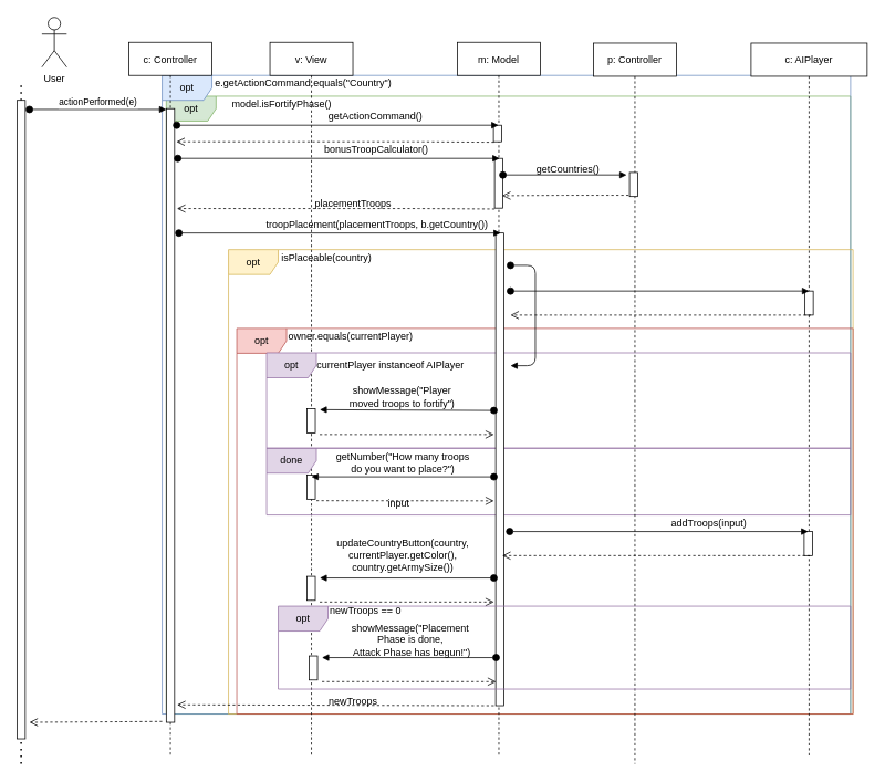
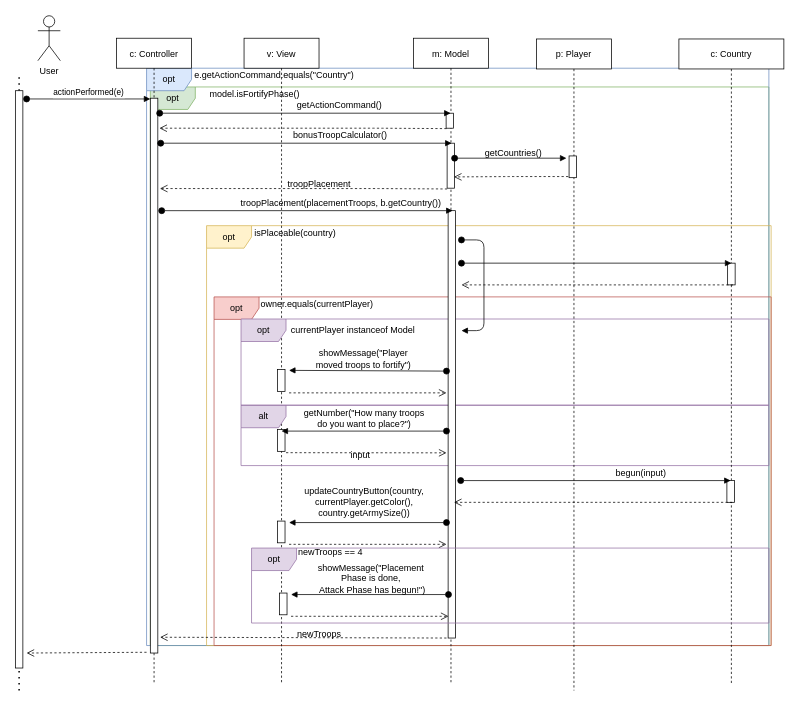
  <mxCell id="0" />
  <mxCell id="1" parent="0" />
  <mxCell id="2" value="opt" style="shape=umlFrame;whiteSpace=wrap;html=1;fillColor=#d5e8d4;strokeColor=#82b366;" parent="1" vertex="1"><mxGeometry x="199.99" y="115" width="825" height="745" as="geometry" /></mxCell>
  <mxCell id="3" value="opt" style="shape=umlFrame;whiteSpace=wrap;html=1;fillColor=#dae8fc;strokeColor=#6c8ebf;" parent="1" vertex="1"><mxGeometry x="194.99" y="90" width="830" height="770" as="geometry" /></mxCell>
  <mxCell id="4" value="opt" style="shape=umlFrame;whiteSpace=wrap;html=1;fillColor=#fff2cc;strokeColor=#d6b656;" parent="1" vertex="1"><mxGeometry x="274.99" y="300" width="753" height="560" as="geometry" /></mxCell>
  <mxCell id="5" value="owner.equals(currentPlayer)" style="text;html=1;align=center;verticalAlign=middle;resizable=0;points=[];autosize=1;" parent="1" vertex="1"><mxGeometry x="336.99" y="395" width="170" height="20" as="geometry" /></mxCell>
  <mxCell id="6" value="opt" style="shape=umlFrame;whiteSpace=wrap;html=1;fillColor=#f8cecc;strokeColor=#b85450;" parent="1" vertex="1"><mxGeometry x="284.99" y="395" width="743" height="465" as="geometry" /></mxCell>
  <mxCell id="7" value="v: View" style="shape=umlLifeline;perimeter=lifelinePerimeter;container=1;collapsible=0;recursiveResize=0;rounded=0;shadow=0;strokeWidth=1;" parent="1" vertex="1"><mxGeometry x="325" y="50" width="100" height="860" as="geometry" /></mxCell>
  <mxCell id="8" value="" style="points=[];perimeter=orthogonalPerimeter;rounded=0;shadow=0;strokeWidth=1;" parent="7" vertex="1"><mxGeometry x="44.65" y="442" width="10" height="29" as="geometry" /></mxCell>
  <mxCell id="9" value="" style="html=1;verticalAlign=bottom;endArrow=open;dashed=1;endSize=8;exitX=0.56;exitY=0.614;exitDx=0;exitDy=0;exitPerimeter=0;" parent="1" edge="1"><mxGeometry x="-0.06" relative="1" as="geometry"><mxPoint x="381" y="602.78" as="sourcePoint" /><mxPoint x="594.99" y="603" as="targetPoint" /><mxPoint as="offset" /><Array as="points" /></mxGeometry></mxCell>
- <mxCell id="10" value="done" style="shape=umlFrame;whiteSpace=wrap;html=1;fillColor=#e1d5e7;strokeColor=#9673a6;" parent="1" vertex="1"><mxGeometry x="320.99" y="539.5" width="704" height="80.5" as="geometry" /></mxCell>
+ <mxCell id="10" value="alt" style="shape=umlFrame;whiteSpace=wrap;html=1;fillColor=#e1d5e7;strokeColor=#9673a6;" parent="1" vertex="1"><mxGeometry x="320.99" y="539.5" width="704" height="80.5" as="geometry" /></mxCell>
  <mxCell id="11" value="opt" style="shape=umlFrame;whiteSpace=wrap;html=1;fillColor=#e1d5e7;strokeColor=#9673a6;" parent="1" vertex="1"><mxGeometry x="320.99" y="424.5" width="704" height="115" as="geometry" /></mxCell>
  <mxCell id="12" value="c: Controller" style="shape=umlLifeline;perimeter=lifelinePerimeter;container=1;collapsible=0;recursiveResize=0;rounded=0;shadow=0;strokeWidth=1;" parent="1" vertex="1"><mxGeometry x="155" y="50" width="99.99" height="860" as="geometry" /></mxCell>
  <mxCell id="13" value="" style="points=[];perimeter=orthogonalPerimeter;rounded=0;shadow=0;strokeWidth=1;" parent="12" vertex="1"><mxGeometry x="45" y="80" width="10" height="740" as="geometry" /></mxCell>
- <mxCell id="14" value="currentPlayer instanceof AIPlayer" style="text;html=1;align=center;verticalAlign=middle;resizable=0;points=[];autosize=1;" parent="12" vertex="1"><mxGeometry x="219.99" y="380" width="190" height="20" as="geometry" /></mxCell>
+ <mxCell id="14" value="currentPlayer instanceof Model" style="text;html=1;align=center;verticalAlign=middle;resizable=0;points=[];autosize=1;" parent="12" vertex="1"><mxGeometry x="219.99" y="380" width="190" height="20" as="geometry" /></mxCell>
  <mxCell id="15" value="User" style="shape=umlActor;verticalLabelPosition=bottom;verticalAlign=top;html=1;" parent="1" vertex="1"><mxGeometry x="50" y="20" width="30" height="60" as="geometry" /></mxCell>
  <mxCell id="16" value="m: Model" style="shape=umlLifeline;perimeter=lifelinePerimeter;container=1;collapsible=0;recursiveResize=0;rounded=0;shadow=0;strokeWidth=1;" parent="1" vertex="1"><mxGeometry x="551" y="50" width="100" height="860" as="geometry" /></mxCell>
  <mxCell id="17" value="" style="points=[];perimeter=orthogonalPerimeter;rounded=0;shadow=0;strokeWidth=1;" parent="16" vertex="1"><mxGeometry x="43.5" y="100" width="10" height="20" as="geometry" /></mxCell>
  <mxCell id="18" value="" style="endArrow=none;dashed=1;html=1;dashPattern=1 3;strokeWidth=2;" parent="1" source="19" edge="1"><mxGeometry width="50" height="50" relative="1" as="geometry"><mxPoint x="25" y="500" as="sourcePoint" /><mxPoint x="25" y="100" as="targetPoint" /></mxGeometry></mxCell>
  <mxCell id="19" value="" style="points=[];perimeter=orthogonalPerimeter;rounded=0;shadow=0;strokeWidth=1;" parent="1" vertex="1"><mxGeometry x="20" y="120" width="10" height="770" as="geometry" /></mxCell>
  <mxCell id="20" value="" style="verticalAlign=bottom;startArrow=oval;endArrow=block;startSize=8;shadow=0;strokeWidth=1;" parent="1" target="16" edge="1"><mxGeometry relative="1" as="geometry"><mxPoint x="212.5" y="150" as="sourcePoint" /><mxPoint x="387.5" y="150" as="targetPoint" /></mxGeometry></mxCell>
  <mxCell id="21" value="" style="html=1;verticalAlign=bottom;endArrow=open;dashed=1;endSize=8;" parent="1" edge="1"><mxGeometry x="-0.06" relative="1" as="geometry"><mxPoint x="194.99" y="869" as="sourcePoint" /><mxPoint x="34.99" y="870" as="targetPoint" /><mxPoint as="offset" /><Array as="points" /></mxGeometry></mxCell>
  <mxCell id="22" value="actionPerformed(e)" style="verticalAlign=bottom;startArrow=oval;endArrow=block;startSize=8;shadow=0;strokeWidth=1;" parent="1" target="13" edge="1"><mxGeometry relative="1" as="geometry"><mxPoint x="34.99" y="131" as="sourcePoint" /></mxGeometry></mxCell>
  <mxCell id="23" value="e.getActionCommand.equals(&quot;Country&quot;)" style="text;html=1;align=center;verticalAlign=middle;resizable=0;points=[];autosize=1;" parent="1" vertex="1"><mxGeometry x="249.99" y="89" width="230" height="20" as="geometry" /></mxCell>
  <mxCell id="24" value="getActionCommand()" style="text;html=1;align=center;verticalAlign=middle;resizable=0;points=[];autosize=1;" parent="1" vertex="1"><mxGeometry x="391.99" y="130" width="120" height="20" as="geometry" /></mxCell>
- <mxCell id="25" value="p: Controller" style="shape=umlLifeline;perimeter=lifelinePerimeter;container=1;collapsible=0;recursiveResize=0;rounded=0;shadow=0;strokeWidth=1;" parent="1" vertex="1"><mxGeometry x="715" y="51" width="100" height="869" as="geometry" /></mxCell>
+ <mxCell id="25" value="p: Player" style="shape=umlLifeline;perimeter=lifelinePerimeter;container=1;collapsible=0;recursiveResize=0;rounded=0;shadow=0;strokeWidth=1;" parent="1" vertex="1"><mxGeometry x="715" y="51" width="100" height="869" as="geometry" /></mxCell>
  <mxCell id="26" value="" style="points=[];perimeter=orthogonalPerimeter;rounded=0;shadow=0;strokeWidth=1;" parent="25" vertex="1"><mxGeometry x="43.5" y="156" width="10" height="29" as="geometry" /></mxCell>
  <mxCell id="27" value="model.isFortifyPhase()" style="text;html=1;align=center;verticalAlign=middle;resizable=0;points=[];autosize=1;" parent="1" vertex="1"><mxGeometry x="269.25" y="115" width="140" height="20" as="geometry" /></mxCell>
  <mxCell id="28" value="" style="html=1;verticalAlign=bottom;endArrow=open;dashed=1;endSize=8;exitX=0.43;exitY=0.5;exitDx=0;exitDy=0;exitPerimeter=0;" parent="1" edge="1"><mxGeometry x="-0.06" relative="1" as="geometry"><mxPoint x="595.12" y="170.56" as="sourcePoint" /><mxPoint x="212.12" y="170" as="targetPoint" /><mxPoint as="offset" /><Array as="points"><mxPoint x="502.62" y="170" /></Array></mxGeometry></mxCell>
  <mxCell id="29" value="" style="points=[];perimeter=orthogonalPerimeter;rounded=0;shadow=0;strokeWidth=1;" parent="1" vertex="1"><mxGeometry x="595.84" y="190" width="10" height="60" as="geometry" /></mxCell>
  <mxCell id="30" value="" style="verticalAlign=bottom;startArrow=oval;endArrow=block;startSize=8;shadow=0;strokeWidth=1;" parent="1" edge="1"><mxGeometry relative="1" as="geometry"><mxPoint x="213.84" y="190" as="sourcePoint" /><mxPoint x="601.84" y="190" as="targetPoint" /></mxGeometry></mxCell>
  <mxCell id="31" value="" style="html=1;verticalAlign=bottom;endArrow=open;dashed=1;endSize=8;exitX=0.43;exitY=0.5;exitDx=0;exitDy=0;exitPerimeter=0;" parent="1" edge="1"><mxGeometry x="-0.06" relative="1" as="geometry"><mxPoint x="595.84" y="251.06" as="sourcePoint" /><mxPoint x="212.84" y="250.5" as="targetPoint" /><mxPoint as="offset" /><Array as="points"><mxPoint x="503.34" y="250.5" /></Array></mxGeometry></mxCell>
  <mxCell id="32" value="bonusTroopCalculator()" style="text;html=1;align=center;verticalAlign=middle;resizable=0;points=[];autosize=1;" parent="1" vertex="1"><mxGeometry x="382.99" y="170" width="140" height="20" as="geometry" /></mxCell>
  <mxCell id="33" value="" style="points=[];perimeter=orthogonalPerimeter;rounded=0;shadow=0;strokeWidth=1;" parent="1" vertex="1"><mxGeometry x="597.18" y="280" width="10" height="570" as="geometry" /></mxCell>
  <mxCell id="34" value="" style="verticalAlign=bottom;startArrow=oval;endArrow=block;startSize=8;shadow=0;strokeWidth=1;" parent="1" edge="1"><mxGeometry relative="1" as="geometry"><mxPoint x="215.18" y="280" as="sourcePoint" /><mxPoint x="603.18" y="280" as="targetPoint" /></mxGeometry></mxCell>
  <mxCell id="35" value="troopPlacement(placementTroops, b.getCountry())" style="text;html=1;align=center;verticalAlign=middle;resizable=0;points=[];autosize=1;" parent="1" vertex="1"><mxGeometry x="314.33" y="260" width="280" height="20" as="geometry" /></mxCell>
- <mxCell id="36" value="placementTroops" style="text;html=1;align=center;verticalAlign=middle;resizable=0;points=[];autosize=1;" parent="1" vertex="1"><mxGeometry x="370.37" y="235" width="110" height="20" as="geometry" /></mxCell>
+ <mxCell id="36" value="troopPlacement" style="text;html=1;align=center;verticalAlign=middle;resizable=0;points=[];autosize=1;" parent="1" vertex="1"><mxGeometry x="370.37" y="235" width="110" height="20" as="geometry" /></mxCell>
  <mxCell id="37" value="" style="verticalAlign=bottom;startArrow=oval;endArrow=block;startSize=8;shadow=0;strokeWidth=1;" parent="1" edge="1"><mxGeometry relative="1" as="geometry"><mxPoint x="605.84" y="210" as="sourcePoint" /><mxPoint x="754.99" y="210" as="targetPoint" /></mxGeometry></mxCell>
  <mxCell id="38" value="getCountries()" style="text;html=1;align=center;verticalAlign=middle;resizable=0;points=[];autosize=1;" parent="1" vertex="1"><mxGeometry x="639" y="193" width="90" height="20" as="geometry" /></mxCell>
  <mxCell id="39" value="" style="html=1;verticalAlign=bottom;endArrow=open;dashed=1;endSize=8;" parent="1" edge="1"><mxGeometry x="-0.06" relative="1" as="geometry"><mxPoint x="757.43" y="234.5" as="sourcePoint" /><mxPoint x="604.99" y="235" as="targetPoint" /><mxPoint as="offset" /><Array as="points"><mxPoint x="677.93" y="234.5" /></Array></mxGeometry></mxCell>
  <mxCell id="40" value="" style="verticalAlign=bottom;startArrow=oval;endArrow=block;startSize=8;shadow=0;strokeWidth=1;" parent="1" edge="1"><mxGeometry relative="1" as="geometry"><mxPoint x="614.99" y="319" as="sourcePoint" /><mxPoint x="614.99" y="440" as="targetPoint" /><Array as="points"><mxPoint x="644.99" y="319" /><mxPoint x="644.99" y="440" /></Array></mxGeometry></mxCell>
  <mxCell id="41" value="isPlaceable(country)" style="text;html=1;align=center;verticalAlign=middle;resizable=0;points=[];autosize=1;" parent="1" vertex="1"><mxGeometry x="333.2" y="300" width="120" height="20" as="geometry" /></mxCell>
- <mxCell id="42" value="c: AIPlayer" style="shape=umlLifeline;perimeter=lifelinePerimeter;container=0;collapsible=0;recursiveResize=0;rounded=0;shadow=0;strokeWidth=1;" parent="1" vertex="1"><mxGeometry x="904.99" y="51" width="140" height="859" as="geometry" /></mxCell>
+ <mxCell id="42" value="c: Country" style="shape=umlLifeline;perimeter=lifelinePerimeter;container=0;collapsible=0;recursiveResize=0;rounded=0;shadow=0;strokeWidth=1;" parent="1" vertex="1"><mxGeometry x="904.99" y="51" width="140" height="859" as="geometry" /></mxCell>
  <mxCell id="43" value="" style="points=[];perimeter=orthogonalPerimeter;rounded=0;shadow=0;strokeWidth=1;" parent="1" vertex="1"><mxGeometry x="969.99" y="350" width="10" height="29" as="geometry" /></mxCell>
  <mxCell id="44" value="" style="verticalAlign=bottom;startArrow=oval;endArrow=block;startSize=8;shadow=0;strokeWidth=1;" parent="1" edge="1"><mxGeometry relative="1" as="geometry"><mxPoint x="614.99" y="350" as="sourcePoint" /><mxPoint x="974.99" y="350" as="targetPoint" /></mxGeometry></mxCell>
  <mxCell id="45" value="" style="html=1;verticalAlign=bottom;endArrow=open;dashed=1;endSize=8;" parent="1" edge="1"><mxGeometry x="-0.06" relative="1" as="geometry"><mxPoint x="977.09" y="379" as="sourcePoint" /><mxPoint x="614.99" y="379" as="targetPoint" /><mxPoint as="offset" /><Array as="points"><mxPoint x="897.59" y="379" /></Array></mxGeometry></mxCell>
  <mxCell id="46" value="" style="verticalAlign=bottom;startArrow=oval;endArrow=block;startSize=8;shadow=0;strokeWidth=1;" parent="1" edge="1"><mxGeometry relative="1" as="geometry"><mxPoint x="594.99" y="494" as="sourcePoint" /><mxPoint x="384.99" y="493" as="targetPoint" /></mxGeometry></mxCell>
  <mxCell id="47" value="showMessage(&quot;Player &lt;br&gt;moved troops to fortify&quot;)" style="text;html=1;align=center;verticalAlign=middle;resizable=0;points=[];autosize=1;" parent="1" vertex="1"><mxGeometry x="413.66" y="463" width="140" height="30" as="geometry" /></mxCell>
  <mxCell id="48" value="" style="html=1;verticalAlign=bottom;endArrow=open;dashed=1;endSize=8;" parent="1" edge="1"><mxGeometry x="-0.06" relative="1" as="geometry"><mxPoint x="384.99" y="523" as="sourcePoint" /><mxPoint x="594.99" y="523" as="targetPoint" /><mxPoint as="offset" /><Array as="points" /></mxGeometry></mxCell>
  <mxCell id="49" value="" style="points=[];perimeter=orthogonalPerimeter;rounded=0;shadow=0;strokeWidth=1;" parent="1" vertex="1"><mxGeometry x="369.65" y="572" width="10" height="29" as="geometry" /></mxCell>
  <mxCell id="50" value="" style="verticalAlign=bottom;startArrow=oval;endArrow=block;startSize=8;shadow=0;strokeWidth=1;" parent="1" edge="1"><mxGeometry relative="1" as="geometry"><mxPoint x="594.99" y="574" as="sourcePoint" /><mxPoint x="374.99" y="574" as="targetPoint" /></mxGeometry></mxCell>
  <mxCell id="51" value="getNumber(&quot;How many troops &lt;br&gt;do you want to place?&quot;)" style="text;html=1;align=center;verticalAlign=middle;resizable=0;points=[];autosize=1;" parent="1" vertex="1"><mxGeometry x="394.99" y="542" width="180" height="30" as="geometry" /></mxCell>
  <mxCell id="52" value="input" style="text;html=1;align=center;verticalAlign=middle;resizable=0;points=[];autosize=1;" parent="1" vertex="1"><mxGeometry x="459.99" y="596" width="40" height="20" as="geometry" /></mxCell>
  <mxCell id="53" value="" style="points=[];perimeter=orthogonalPerimeter;rounded=0;shadow=0;strokeWidth=1;" parent="1" vertex="1"><mxGeometry x="969" y="640" width="10" height="29" as="geometry" /></mxCell>
- <mxCell id="54" value="addTroops(input)" style="text;html=1;align=center;verticalAlign=middle;resizable=0;points=[];autosize=1;" parent="1" vertex="1"><mxGeometry x="799.01" y="620" width="110" height="20" as="geometry" /></mxCell>
+ <mxCell id="54" value="begun(input)" style="text;html=1;align=center;verticalAlign=middle;resizable=0;points=[];autosize=1;" parent="1" vertex="1"><mxGeometry x="799.01" y="620" width="110" height="20" as="geometry" /></mxCell>
  <mxCell id="55" value="" style="verticalAlign=bottom;startArrow=oval;endArrow=block;startSize=8;shadow=0;strokeWidth=1;" parent="1" edge="1"><mxGeometry relative="1" as="geometry"><mxPoint x="614" y="640" as="sourcePoint" /><mxPoint x="974" y="640" as="targetPoint" /></mxGeometry></mxCell>
  <mxCell id="56" value="" style="html=1;verticalAlign=bottom;endArrow=open;dashed=1;endSize=8;" parent="1" edge="1"><mxGeometry x="-0.06" relative="1" as="geometry"><mxPoint x="976.1" y="669" as="sourcePoint" /><mxPoint x="604.99" y="669" as="targetPoint" /><mxPoint as="offset" /><Array as="points"><mxPoint x="896.6" y="669" /></Array></mxGeometry></mxCell>
  <mxCell id="57" value="" style="points=[];perimeter=orthogonalPerimeter;rounded=0;shadow=0;strokeWidth=1;" parent="1" vertex="1"><mxGeometry x="369.65" y="694" width="10" height="29" as="geometry" /></mxCell>
  <mxCell id="58" value="" style="verticalAlign=bottom;startArrow=oval;endArrow=block;startSize=8;shadow=0;strokeWidth=1;" parent="1" edge="1"><mxGeometry relative="1" as="geometry"><mxPoint x="594.99" y="696" as="sourcePoint" /><mxPoint x="384.99" y="696" as="targetPoint" /></mxGeometry></mxCell>
  <mxCell id="59" value="updateCountryButton(country, &lt;br&gt;currentPlayer.getColor(), &lt;br&gt;country.getArmySize())" style="text;html=1;align=center;verticalAlign=middle;resizable=0;points=[];autosize=1;" parent="1" vertex="1"><mxGeometry x="399.99" y="644" width="170" height="50" as="geometry" /></mxCell>
  <mxCell id="60" value="" style="html=1;verticalAlign=bottom;endArrow=open;dashed=1;endSize=8;" parent="1" edge="1"><mxGeometry x="-0.06" relative="1" as="geometry"><mxPoint x="384.99" y="725" as="sourcePoint" /><mxPoint x="594.99" y="725" as="targetPoint" /><mxPoint as="offset" /><Array as="points" /></mxGeometry></mxCell>
  <mxCell id="61" value="opt" style="shape=umlFrame;whiteSpace=wrap;html=1;fillColor=#e1d5e7;strokeColor=#9673a6;" parent="1" vertex="1"><mxGeometry x="334.99" y="730" width="690" height="100" as="geometry" /></mxCell>
  <mxCell id="62" value="" style="points=[];perimeter=orthogonalPerimeter;rounded=0;shadow=0;strokeWidth=1;" parent="1" vertex="1"><mxGeometry x="372.32" y="790" width="10" height="29" as="geometry" /></mxCell>
  <mxCell id="63" value="" style="verticalAlign=bottom;startArrow=oval;endArrow=block;startSize=8;shadow=0;strokeWidth=1;" parent="1" edge="1"><mxGeometry relative="1" as="geometry"><mxPoint x="597.66" y="792" as="sourcePoint" /><mxPoint x="387.66" y="792" as="targetPoint" /></mxGeometry></mxCell>
  <mxCell id="64" value="showMessage(&quot;Placement &lt;br&gt;Phase is done,&lt;br&gt;&amp;nbsp;Attack Phase has begun!&quot;)" style="text;html=1;align=center;verticalAlign=middle;resizable=0;points=[];autosize=1;" parent="1" vertex="1"><mxGeometry x="413.66" y="746" width="160" height="50" as="geometry" /></mxCell>
  <mxCell id="65" value="" style="html=1;verticalAlign=bottom;endArrow=open;dashed=1;endSize=8;" parent="1" edge="1"><mxGeometry x="-0.06" relative="1" as="geometry"><mxPoint x="387.66" y="821" as="sourcePoint" /><mxPoint x="597.66" y="821" as="targetPoint" /><mxPoint as="offset" /><Array as="points" /></mxGeometry></mxCell>
  <mxCell id="66" value="" style="html=1;verticalAlign=bottom;endArrow=open;dashed=1;endSize=8;entryX=0.58;entryY=0.929;entryDx=0;entryDy=0;entryPerimeter=0;" parent="1" target="12" edge="1"><mxGeometry x="-0.06" relative="1" as="geometry"><mxPoint x="594.99" y="850" as="sourcePoint" /><mxPoint x="214.99" y="853" as="targetPoint" /><mxPoint as="offset" /><Array as="points" /></mxGeometry></mxCell>
  <mxCell id="67" value="newTroops" style="text;html=1;align=center;verticalAlign=middle;resizable=0;points=[];autosize=1;" parent="1" vertex="1"><mxGeometry x="389.65" y="835" width="70" height="20" as="geometry" /></mxCell>
- <mxCell id="68" value="newTroops == 0" style="text;html=1;align=center;verticalAlign=middle;resizable=0;points=[];autosize=1;" parent="1" vertex="1"><mxGeometry x="389.65" y="726" width="100" height="20" as="geometry" /></mxCell>
+ <mxCell id="68" value="newTroops == 4" style="text;html=1;align=center;verticalAlign=middle;resizable=0;points=[];autosize=1;" parent="1" vertex="1"><mxGeometry x="389.65" y="726" width="100" height="20" as="geometry" /></mxCell>
  <mxCell id="69" value="" style="endArrow=none;dashed=1;html=1;dashPattern=1 3;strokeWidth=2;" parent="1" edge="1"><mxGeometry width="50" height="50" relative="1" as="geometry"><mxPoint x="24.99" y="920" as="sourcePoint" /><mxPoint x="24.99" y="890" as="targetPoint" /></mxGeometry></mxCell>
